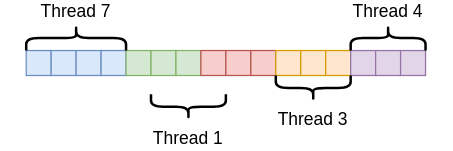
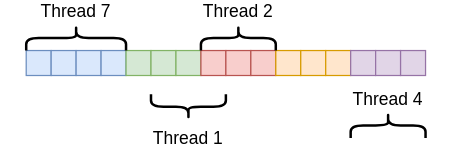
  <mxCell id="0" />
  <mxCell id="1" parent="0" />
  <mxCell id="2" value="" style="rounded=0;whiteSpace=wrap;html=1;fillColor=#dae8fc;strokeColor=#6c8ebf;" vertex="1" parent="1"><mxGeometry x="20" y="40" width="20" height="20" as="geometry" /></mxCell>
  <mxCell id="3" value="" style="rounded=0;whiteSpace=wrap;html=1;fillColor=#dae8fc;strokeColor=#6c8ebf;" vertex="1" parent="1"><mxGeometry x="40" y="40" width="20" height="20" as="geometry" /></mxCell>
  <mxCell id="4" value="" style="rounded=0;whiteSpace=wrap;html=1;fillColor=#dae8fc;strokeColor=#6c8ebf;" vertex="1" parent="1"><mxGeometry x="60" y="40" width="20" height="20" as="geometry" /></mxCell>
  <mxCell id="5" value="" style="rounded=0;whiteSpace=wrap;html=1;fillColor=#dae8fc;strokeColor=#6c8ebf;" vertex="1" parent="1"><mxGeometry x="80" y="40" width="20" height="20" as="geometry" /></mxCell>
  <mxCell id="6" value="" style="rounded=0;whiteSpace=wrap;html=1;fillColor=#d5e8d4;strokeColor=#82b366;" vertex="1" parent="1"><mxGeometry x="100" y="40" width="20" height="20" as="geometry" /></mxCell>
  <mxCell id="7" value="" style="rounded=0;whiteSpace=wrap;html=1;fillColor=#d5e8d4;strokeColor=#82b366;" vertex="1" parent="1"><mxGeometry x="120" y="40" width="20" height="20" as="geometry" /></mxCell>
  <mxCell id="8" value="" style="rounded=0;whiteSpace=wrap;html=1;fillColor=#d5e8d4;strokeColor=#82b366;" vertex="1" parent="1"><mxGeometry x="140" y="40" width="20" height="20" as="geometry" /></mxCell>
  <mxCell id="9" value="" style="rounded=0;whiteSpace=wrap;html=1;fillColor=#f8cecc;strokeColor=#b85450;" vertex="1" parent="1"><mxGeometry x="160" y="40" width="20" height="20" as="geometry" /></mxCell>
  <mxCell id="10" value="" style="rounded=0;whiteSpace=wrap;html=1;fillColor=#f8cecc;strokeColor=#b85450;" vertex="1" parent="1"><mxGeometry x="180" y="40" width="20" height="20" as="geometry" /></mxCell>
  <mxCell id="11" value="" style="rounded=0;whiteSpace=wrap;html=1;fillColor=#f8cecc;strokeColor=#b85450;" vertex="1" parent="1"><mxGeometry x="200" y="40" width="20" height="20" as="geometry" /></mxCell>
  <mxCell id="12" value="" style="rounded=0;whiteSpace=wrap;html=1;fillColor=#ffe6cc;strokeColor=#d79b00;" vertex="1" parent="1"><mxGeometry x="220" y="40" width="20" height="20" as="geometry" /></mxCell>
  <mxCell id="13" value="" style="rounded=0;whiteSpace=wrap;html=1;fillColor=#ffe6cc;strokeColor=#d79b00;" vertex="1" parent="1"><mxGeometry x="240" y="40" width="20" height="20" as="geometry" /></mxCell>
  <mxCell id="14" value="" style="rounded=0;whiteSpace=wrap;html=1;fillColor=#ffe6cc;strokeColor=#d79b00;" vertex="1" parent="1"><mxGeometry x="260" y="40" width="20" height="20" as="geometry" /></mxCell>
  <mxCell id="15" value="" style="rounded=0;whiteSpace=wrap;html=1;fillColor=#e1d5e7;strokeColor=#9673a6;" vertex="1" parent="1"><mxGeometry x="280" y="40" width="20" height="20" as="geometry" /></mxCell>
  <mxCell id="16" value="" style="rounded=0;whiteSpace=wrap;html=1;fillColor=#e1d5e7;strokeColor=#9673a6;" vertex="1" parent="1"><mxGeometry x="300" y="40" width="20" height="20" as="geometry" /></mxCell>
  <mxCell id="17" value="" style="rounded=0;whiteSpace=wrap;html=1;fillColor=#e1d5e7;strokeColor=#9673a6;" vertex="1" parent="1"><mxGeometry x="320" y="40" width="20" height="20" as="geometry" /></mxCell>
  <mxCell id="18" value="Thread 7" style="shape=curlyBracket;whiteSpace=wrap;html=1;rounded=1;strokeWidth=2;direction=south;fontSize=14;verticalAlign=bottom;labelPosition=center;verticalLabelPosition=top;align=center;" vertex="1" parent="1"><mxGeometry x="20" y="20" width="80" height="20" as="geometry" /></mxCell>
  <mxCell id="19" value="Thread 1" style="shape=curlyBracket;whiteSpace=wrap;html=1;rounded=1;strokeWidth=2;direction=north;fontSize=14;verticalAlign=top;labelPosition=center;verticalLabelPosition=bottom;align=center;" vertex="1" parent="1"><mxGeometry x="120" y="75" width="60" height="20" as="geometry" /></mxCell>
- <mxCell id="20" value="Thread 3" style="shape=curlyBracket;whiteSpace=wrap;html=1;rounded=1;strokeWidth=2;direction=north;fontSize=14;verticalAlign=top;labelPosition=center;verticalLabelPosition=bottom;align=center;" vertex="1" parent="1"><mxGeometry x="220" y="60" width="60" height="20" as="geometry" /></mxCell>
- <mxCell id="22" value="Thread 4" style="shape=curlyBracket;whiteSpace=wrap;html=1;rounded=1;strokeWidth=2;direction=south;fontSize=14;verticalAlign=bottom;labelPosition=center;verticalLabelPosition=top;align=center;labelBackgroundColor=#ffffff;" vertex="1" parent="1"><mxGeometry x="280" y="20" width="60" height="20" as="geometry" /></mxCell>
+ <mxCell id="21" value="Thread 2" style="shape=curlyBracket;whiteSpace=wrap;html=1;rounded=1;strokeWidth=2;direction=south;fontSize=14;verticalAlign=bottom;labelPosition=center;verticalLabelPosition=top;align=center;" vertex="1" parent="1"><mxGeometry x="160" y="20" width="60" height="20" as="geometry" /></mxCell>
+ <mxCell id="22" value="Thread 4" style="shape=curlyBracket;whiteSpace=wrap;html=1;rounded=1;strokeWidth=2;direction=south;fontSize=14;verticalAlign=bottom;labelPosition=center;verticalLabelPosition=top;align=center;labelBackgroundColor=#ffffff;" vertex="1" parent="1"><mxGeometry x="280" y="90" width="60" height="20" as="geometry" /></mxCell>
